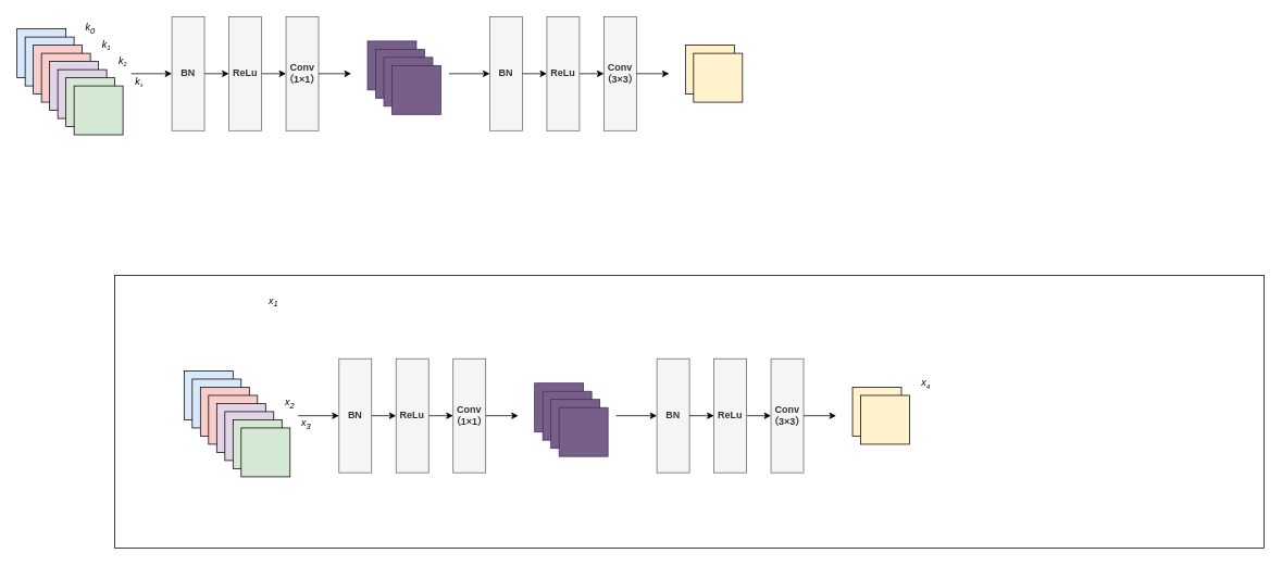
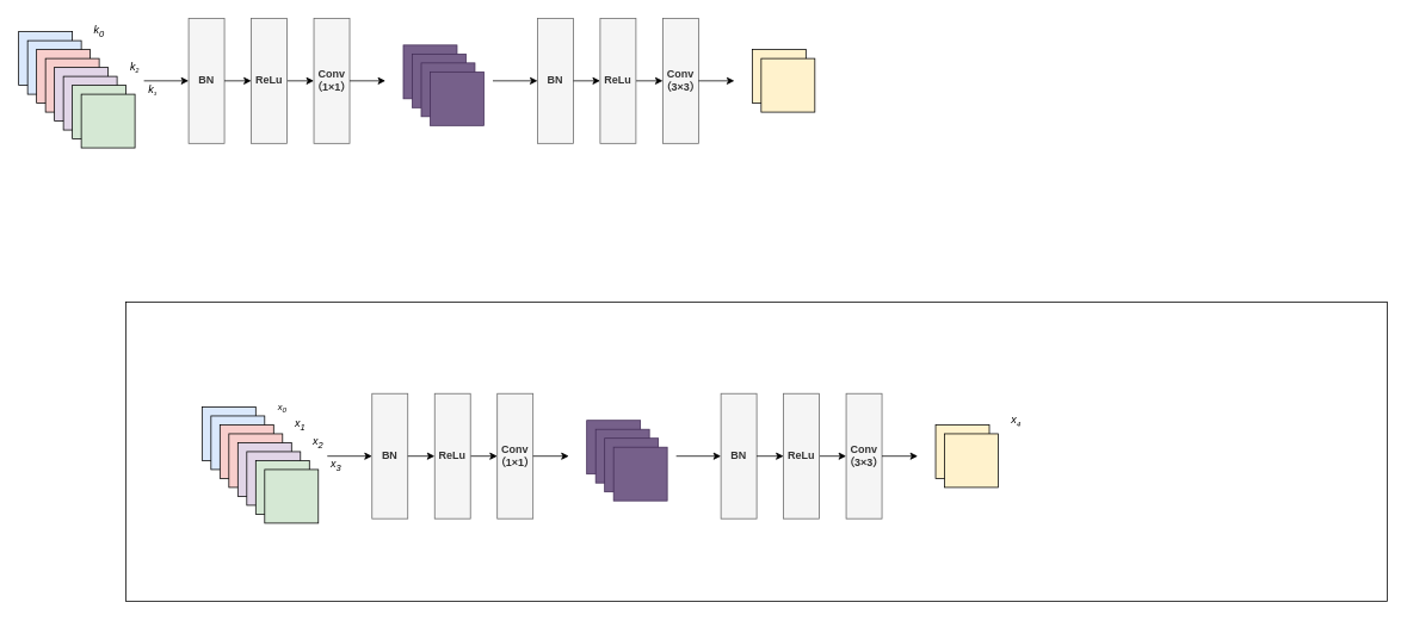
  <mxCell id="0" />
  <mxCell id="1" parent="0" />
  <mxCell id="2" value="" style="rounded=0;whiteSpace=wrap;html=1;fillColor=#dae8fc;" vertex="1" parent="1"><mxGeometry x="20" y="35" width="60" height="60" as="geometry" /></mxCell>
  <mxCell id="3" value="" style="rounded=0;whiteSpace=wrap;html=1;fillColor=#dae8fc;" vertex="1" parent="1"><mxGeometry x="30" y="45" width="60" height="60" as="geometry" /></mxCell>
  <mxCell id="4" value="" style="rounded=0;whiteSpace=wrap;html=1;fillColor=#f8cecc;" vertex="1" parent="1"><mxGeometry x="40" y="55" width="60" height="60" as="geometry" /></mxCell>
  <mxCell id="5" value="" style="rounded=0;whiteSpace=wrap;html=1;fillColor=#f8cecc;" vertex="1" parent="1"><mxGeometry x="50" y="65" width="60" height="60" as="geometry" /></mxCell>
  <mxCell id="6" value="" style="rounded=0;whiteSpace=wrap;html=1;fillColor=#e1d5e7;" vertex="1" parent="1"><mxGeometry x="60" y="75" width="60" height="60" as="geometry" /></mxCell>
  <mxCell id="7" value="" style="rounded=0;whiteSpace=wrap;html=1;fillColor=#e1d5e7;" vertex="1" parent="1"><mxGeometry x="70" y="85" width="60" height="60" as="geometry" /></mxCell>
  <mxCell id="8" value="" style="rounded=0;whiteSpace=wrap;html=1;fillColor=#d5e8d4;" vertex="1" parent="1"><mxGeometry x="80" y="95" width="60" height="60" as="geometry" /></mxCell>
  <mxCell id="9" value="" style="rounded=0;whiteSpace=wrap;html=1;fillColor=#d5e8d4;" vertex="1" parent="1"><mxGeometry x="90" y="105" width="60" height="60" as="geometry" /></mxCell>
  <mxCell id="10" value="&lt;b&gt;BN&lt;/b&gt;" style="rounded=0;whiteSpace=wrap;html=1;arcSize=8;fillColor=#f5f5f5;strokeColor=#666666;fontColor=#333333;" vertex="1" parent="1"><mxGeometry x="210" y="20" width="40" height="140" as="geometry" /></mxCell>
  <mxCell id="11" value="" style="endArrow=classic;html=1;strokeWidth=1;" edge="1" parent="1"><mxGeometry width="50" height="50" relative="1" as="geometry"><mxPoint x="160" y="90" as="sourcePoint" /><mxPoint x="210" y="90" as="targetPoint" /></mxGeometry></mxCell>
  <mxCell id="12" value="" style="endArrow=classic;html=1;strokeWidth=1;exitX=1;exitY=0.5;exitDx=0;exitDy=0;entryX=0;entryY=0.5;entryDx=0;entryDy=0;" edge="1" parent="1" source="10" target="14"><mxGeometry width="50" height="50" relative="1" as="geometry"><mxPoint x="260" y="89" as="sourcePoint" /><mxPoint x="300" y="89" as="targetPoint" /></mxGeometry></mxCell>
  <mxCell id="13" value="" style="endArrow=classic;html=1;strokeWidth=1;entryX=0;entryY=0.5;entryDx=0;entryDy=0;exitX=1;exitY=0.5;exitDx=0;exitDy=0;" edge="1" parent="1" source="14" target="15"><mxGeometry width="50" height="50" relative="1" as="geometry"><mxPoint x="360" y="90" as="sourcePoint" /><mxPoint x="430" y="90" as="targetPoint" /></mxGeometry></mxCell>
  <mxCell id="14" value="&lt;b&gt;ReLu&lt;/b&gt;" style="rounded=0;whiteSpace=wrap;html=1;arcSize=8;fillColor=#f5f5f5;strokeColor=#666666;fontColor=#333333;" vertex="1" parent="1"><mxGeometry x="280" y="20" width="40" height="140" as="geometry" /></mxCell>
  <mxCell id="15" value="&lt;b&gt;Conv&lt;br&gt;（1×1）&lt;br&gt;&lt;/b&gt;" style="rounded=0;whiteSpace=wrap;html=1;arcSize=8;fillColor=#f5f5f5;strokeColor=#666666;fontColor=#333333;" vertex="1" parent="1"><mxGeometry x="350" y="20" width="40" height="140" as="geometry" /></mxCell>
  <mxCell id="16" value="" style="endArrow=classic;html=1;strokeColor=#000000;strokeWidth=1;exitX=1;exitY=0.5;exitDx=0;exitDy=0;" edge="1" parent="1" source="15"><mxGeometry width="50" height="50" relative="1" as="geometry"><mxPoint x="340" y="140" as="sourcePoint" /><mxPoint x="430" y="90" as="targetPoint" /></mxGeometry></mxCell>
  <mxCell id="17" value="&lt;i&gt;k&lt;sub&gt;0&lt;/sub&gt;&lt;/i&gt;" style="text;html=1;strokeColor=none;fillColor=none;align=center;verticalAlign=middle;whiteSpace=wrap;rounded=0;" vertex="1" parent="1"><mxGeometry x="90" y="25" width="40" height="20" as="geometry" /></mxCell>
- <mxCell id="18" value="&lt;i&gt;k&lt;span style=&quot;font-size: 10px&quot;&gt;&lt;sub&gt;1&lt;/sub&gt;&lt;/span&gt;&lt;/i&gt;" style="text;html=1;strokeColor=none;fillColor=none;align=center;verticalAlign=middle;whiteSpace=wrap;rounded=0;" vertex="1" parent="1"><mxGeometry x="110" y="45" width="40" height="20" as="geometry" /></mxCell>
  <mxCell id="19" value="&lt;i&gt;k&lt;span style=&quot;font-size: 8.333px&quot;&gt;&lt;sub&gt;2&lt;/sub&gt;&lt;/span&gt;&lt;/i&gt;" style="text;html=1;strokeColor=none;fillColor=none;align=center;verticalAlign=middle;whiteSpace=wrap;rounded=0;" vertex="1" parent="1"><mxGeometry x="130" y="65" width="40" height="20" as="geometry" /></mxCell>
  <mxCell id="20" value="&lt;i&gt;k&lt;span style=&quot;font-size: 6.944px&quot;&gt;&lt;sub&gt;3&lt;/sub&gt;&lt;/span&gt;&lt;/i&gt;" style="text;html=1;strokeColor=none;fillColor=none;align=center;verticalAlign=middle;whiteSpace=wrap;rounded=0;" vertex="1" parent="1"><mxGeometry x="150" y="90" width="40" height="20" as="geometry" /></mxCell>
  <mxCell id="21" value="" style="rounded=0;whiteSpace=wrap;html=1;fillColor=#76608a;strokeColor=#432D57;fontColor=#ffffff;" vertex="1" parent="1"><mxGeometry x="450" y="50" width="60" height="60" as="geometry" /></mxCell>
  <mxCell id="22" value="" style="rounded=0;whiteSpace=wrap;html=1;fillColor=#76608a;strokeColor=#432D57;fontColor=#ffffff;" vertex="1" parent="1"><mxGeometry x="460" y="60" width="60" height="60" as="geometry" /></mxCell>
  <mxCell id="23" value="" style="rounded=0;whiteSpace=wrap;html=1;fillColor=#76608a;strokeColor=#432D57;fontColor=#ffffff;" vertex="1" parent="1"><mxGeometry x="470" y="70" width="60" height="60" as="geometry" /></mxCell>
  <mxCell id="24" value="" style="rounded=0;whiteSpace=wrap;html=1;fillColor=#76608a;strokeColor=#432D57;fontColor=#ffffff;" vertex="1" parent="1"><mxGeometry x="480" y="80" width="60" height="60" as="geometry" /></mxCell>
  <mxCell id="25" value="&lt;b&gt;BN&lt;/b&gt;" style="rounded=0;whiteSpace=wrap;html=1;arcSize=8;fillColor=#f5f5f5;strokeColor=#666666;fontColor=#333333;" vertex="1" parent="1"><mxGeometry x="600" y="20" width="40" height="140" as="geometry" /></mxCell>
  <mxCell id="26" value="" style="endArrow=classic;html=1;strokeWidth=1;" edge="1" parent="1"><mxGeometry width="50" height="50" relative="1" as="geometry"><mxPoint x="550" y="90" as="sourcePoint" /><mxPoint x="600" y="90" as="targetPoint" /></mxGeometry></mxCell>
  <mxCell id="27" value="" style="endArrow=classic;html=1;strokeWidth=1;exitX=1;exitY=0.5;exitDx=0;exitDy=0;entryX=0;entryY=0.5;entryDx=0;entryDy=0;" edge="1" parent="1" source="25" target="29"><mxGeometry width="50" height="50" relative="1" as="geometry"><mxPoint x="650" y="89" as="sourcePoint" /><mxPoint x="690" y="89" as="targetPoint" /></mxGeometry></mxCell>
  <mxCell id="28" value="" style="endArrow=classic;html=1;strokeWidth=1;entryX=0;entryY=0.5;entryDx=0;entryDy=0;exitX=1;exitY=0.5;exitDx=0;exitDy=0;" edge="1" parent="1" source="29" target="30"><mxGeometry width="50" height="50" relative="1" as="geometry"><mxPoint x="750" y="90" as="sourcePoint" /><mxPoint x="820" y="90" as="targetPoint" /></mxGeometry></mxCell>
  <mxCell id="29" value="&lt;b&gt;ReLu&lt;/b&gt;" style="rounded=0;whiteSpace=wrap;html=1;arcSize=8;fillColor=#f5f5f5;strokeColor=#666666;fontColor=#333333;" vertex="1" parent="1"><mxGeometry x="670" y="20" width="40" height="140" as="geometry" /></mxCell>
  <mxCell id="30" value="&lt;b&gt;Conv&lt;br&gt;（3×3）&lt;br&gt;&lt;/b&gt;" style="rounded=0;whiteSpace=wrap;html=1;arcSize=8;fillColor=#f5f5f5;strokeColor=#666666;fontColor=#333333;" vertex="1" parent="1"><mxGeometry x="740" y="20" width="40" height="140" as="geometry" /></mxCell>
  <mxCell id="31" value="" style="endArrow=classic;html=1;strokeColor=#000000;strokeWidth=1;exitX=1;exitY=0.5;exitDx=0;exitDy=0;" edge="1" parent="1" source="30"><mxGeometry width="50" height="50" relative="1" as="geometry"><mxPoint x="730" y="140" as="sourcePoint" /><mxPoint x="820" y="90" as="targetPoint" /></mxGeometry></mxCell>
  <mxCell id="32" value="" style="rounded=0;whiteSpace=wrap;html=1;fillColor=#fff2cc;" vertex="1" parent="1"><mxGeometry x="840" y="55" width="60" height="60" as="geometry" /></mxCell>
  <mxCell id="33" value="" style="rounded=0;whiteSpace=wrap;html=1;fillColor=#fff2cc;" vertex="1" parent="1"><mxGeometry x="850" y="65" width="60" height="60" as="geometry" /></mxCell>
  <mxCell id="34" value="" style="rounded=0;whiteSpace=wrap;html=1;strokeColor=#000000;" vertex="1" parent="1"><mxGeometry x="140" y="337.5" width="1410" height="335" as="geometry" /></mxCell>
  <mxCell id="35" value="" style="rounded=0;whiteSpace=wrap;html=1;fillColor=#dae8fc;" vertex="1" parent="1"><mxGeometry x="225" y="455" width="60" height="60" as="geometry" /></mxCell>
  <mxCell id="36" value="" style="rounded=0;whiteSpace=wrap;html=1;fillColor=#dae8fc;" vertex="1" parent="1"><mxGeometry x="235" y="465" width="60" height="60" as="geometry" /></mxCell>
  <mxCell id="37" value="" style="rounded=0;whiteSpace=wrap;html=1;fillColor=#f8cecc;" vertex="1" parent="1"><mxGeometry x="245" y="475" width="60" height="60" as="geometry" /></mxCell>
  <mxCell id="38" value="" style="rounded=0;whiteSpace=wrap;html=1;fillColor=#f8cecc;" vertex="1" parent="1"><mxGeometry x="255" y="485" width="60" height="60" as="geometry" /></mxCell>
  <mxCell id="39" value="" style="rounded=0;whiteSpace=wrap;html=1;fillColor=#e1d5e7;" vertex="1" parent="1"><mxGeometry x="265" y="495" width="60" height="60" as="geometry" /></mxCell>
  <mxCell id="40" value="" style="rounded=0;whiteSpace=wrap;html=1;fillColor=#e1d5e7;" vertex="1" parent="1"><mxGeometry x="275" y="505" width="60" height="60" as="geometry" /></mxCell>
  <mxCell id="41" value="" style="rounded=0;whiteSpace=wrap;html=1;fillColor=#d5e8d4;" vertex="1" parent="1"><mxGeometry x="285" y="515" width="60" height="60" as="geometry" /></mxCell>
  <mxCell id="42" value="" style="rounded=0;whiteSpace=wrap;html=1;fillColor=#d5e8d4;" vertex="1" parent="1"><mxGeometry x="295" y="525" width="60" height="60" as="geometry" /></mxCell>
  <mxCell id="43" value="&lt;b&gt;BN&lt;/b&gt;" style="rounded=0;whiteSpace=wrap;html=1;arcSize=8;fillColor=#f5f5f5;strokeColor=#666666;fontColor=#333333;" vertex="1" parent="1"><mxGeometry x="415" y="440" width="40" height="140" as="geometry" /></mxCell>
  <mxCell id="44" value="" style="endArrow=classic;html=1;strokeWidth=1;" edge="1" parent="1"><mxGeometry width="50" height="50" relative="1" as="geometry"><mxPoint x="365" y="510" as="sourcePoint" /><mxPoint x="415" y="510" as="targetPoint" /></mxGeometry></mxCell>
  <mxCell id="45" value="" style="endArrow=classic;html=1;strokeWidth=1;exitX=1;exitY=0.5;exitDx=0;exitDy=0;entryX=0;entryY=0.5;entryDx=0;entryDy=0;" edge="1" parent="1" source="43" target="47"><mxGeometry width="50" height="50" relative="1" as="geometry"><mxPoint x="465" y="509" as="sourcePoint" /><mxPoint x="505" y="509" as="targetPoint" /></mxGeometry></mxCell>
  <mxCell id="46" value="" style="endArrow=classic;html=1;strokeWidth=1;entryX=0;entryY=0.5;entryDx=0;entryDy=0;exitX=1;exitY=0.5;exitDx=0;exitDy=0;" edge="1" parent="1" source="47" target="48"><mxGeometry width="50" height="50" relative="1" as="geometry"><mxPoint x="565" y="510" as="sourcePoint" /><mxPoint x="635" y="510" as="targetPoint" /></mxGeometry></mxCell>
  <mxCell id="47" value="&lt;b&gt;ReLu&lt;/b&gt;" style="rounded=0;whiteSpace=wrap;html=1;arcSize=8;fillColor=#f5f5f5;strokeColor=#666666;fontColor=#333333;" vertex="1" parent="1"><mxGeometry x="485" y="440" width="40" height="140" as="geometry" /></mxCell>
  <mxCell id="48" value="&lt;b&gt;Conv&lt;br&gt;（1×1）&lt;br&gt;&lt;/b&gt;" style="rounded=0;whiteSpace=wrap;html=1;arcSize=8;fillColor=#f5f5f5;strokeColor=#666666;fontColor=#333333;" vertex="1" parent="1"><mxGeometry x="555" y="440" width="40" height="140" as="geometry" /></mxCell>
  <mxCell id="49" value="" style="endArrow=classic;html=1;strokeColor=#000000;strokeWidth=1;exitX=1;exitY=0.5;exitDx=0;exitDy=0;" edge="1" parent="1" source="48"><mxGeometry width="50" height="50" relative="1" as="geometry"><mxPoint x="545" y="560" as="sourcePoint" /><mxPoint x="635" y="510" as="targetPoint" /></mxGeometry></mxCell>
- <mxCell id="51" value="&lt;i&gt;x&lt;sub&gt;1&lt;/sub&gt;&lt;/i&gt;" style="text;html=1;strokeColor=none;fillColor=none;align=center;verticalAlign=middle;whiteSpace=wrap;rounded=0;" vertex="1" parent="1"><mxGeometry x="315" y="360" width="40" height="20" as="geometry" /></mxCell>
+ <mxCell id="50" value="&lt;span style=&quot;font-size: 10px&quot;&gt;&lt;i&gt;x&lt;sub&gt;0&lt;/sub&gt;&lt;/i&gt;&lt;/span&gt;" style="text;html=1;strokeColor=none;fillColor=none;align=center;verticalAlign=middle;whiteSpace=wrap;rounded=0;" vertex="1" parent="1"><mxGeometry x="295" y="445" width="40" height="20" as="geometry" /></mxCell>
+ <mxCell id="51" value="&lt;i&gt;x&lt;sub&gt;1&lt;/sub&gt;&lt;/i&gt;" style="text;html=1;strokeColor=none;fillColor=none;align=center;verticalAlign=middle;whiteSpace=wrap;rounded=0;" vertex="1" parent="1"><mxGeometry x="315" y="465" width="40" height="20" as="geometry" /></mxCell>
  <mxCell id="52" value="&lt;i&gt;x&lt;sub&gt;2&lt;/sub&gt;&lt;/i&gt;" style="text;html=1;strokeColor=none;fillColor=none;align=center;verticalAlign=middle;whiteSpace=wrap;rounded=0;" vertex="1" parent="1"><mxGeometry x="335" y="485" width="40" height="20" as="geometry" /></mxCell>
  <mxCell id="53" value="&lt;i&gt;x&lt;sub&gt;3&lt;/sub&gt;&lt;/i&gt;" style="text;html=1;strokeColor=none;fillColor=none;align=center;verticalAlign=middle;whiteSpace=wrap;rounded=0;" vertex="1" parent="1"><mxGeometry x="355" y="510" width="40" height="20" as="geometry" /></mxCell>
  <mxCell id="54" value="" style="rounded=0;whiteSpace=wrap;html=1;fillColor=#76608a;strokeColor=#432D57;fontColor=#ffffff;" vertex="1" parent="1"><mxGeometry x="655" y="470" width="60" height="60" as="geometry" /></mxCell>
  <mxCell id="55" value="" style="rounded=0;whiteSpace=wrap;html=1;fillColor=#76608a;strokeColor=#432D57;fontColor=#ffffff;" vertex="1" parent="1"><mxGeometry x="665" y="480" width="60" height="60" as="geometry" /></mxCell>
  <mxCell id="56" value="" style="rounded=0;whiteSpace=wrap;html=1;fillColor=#76608a;strokeColor=#432D57;fontColor=#ffffff;" vertex="1" parent="1"><mxGeometry x="675" y="490" width="60" height="60" as="geometry" /></mxCell>
  <mxCell id="57" value="" style="rounded=0;whiteSpace=wrap;html=1;fillColor=#76608a;strokeColor=#432D57;fontColor=#ffffff;" vertex="1" parent="1"><mxGeometry x="685" y="500" width="60" height="60" as="geometry" /></mxCell>
  <mxCell id="58" value="&lt;b&gt;BN&lt;/b&gt;" style="rounded=0;whiteSpace=wrap;html=1;arcSize=8;fillColor=#f5f5f5;strokeColor=#666666;fontColor=#333333;" vertex="1" parent="1"><mxGeometry x="805" y="440" width="40" height="140" as="geometry" /></mxCell>
  <mxCell id="59" value="" style="endArrow=classic;html=1;strokeWidth=1;" edge="1" parent="1"><mxGeometry width="50" height="50" relative="1" as="geometry"><mxPoint x="755" y="510" as="sourcePoint" /><mxPoint x="805" y="510" as="targetPoint" /></mxGeometry></mxCell>
  <mxCell id="60" value="" style="endArrow=classic;html=1;strokeWidth=1;exitX=1;exitY=0.5;exitDx=0;exitDy=0;entryX=0;entryY=0.5;entryDx=0;entryDy=0;" edge="1" parent="1" source="58" target="62"><mxGeometry width="50" height="50" relative="1" as="geometry"><mxPoint x="855" y="509" as="sourcePoint" /><mxPoint x="895" y="509" as="targetPoint" /></mxGeometry></mxCell>
  <mxCell id="61" value="" style="endArrow=classic;html=1;strokeWidth=1;entryX=0;entryY=0.5;entryDx=0;entryDy=0;exitX=1;exitY=0.5;exitDx=0;exitDy=0;" edge="1" parent="1" source="62" target="63"><mxGeometry width="50" height="50" relative="1" as="geometry"><mxPoint x="955" y="510" as="sourcePoint" /><mxPoint x="1025" y="510" as="targetPoint" /></mxGeometry></mxCell>
  <mxCell id="62" value="&lt;b&gt;ReLu&lt;/b&gt;" style="rounded=0;whiteSpace=wrap;html=1;arcSize=8;fillColor=#f5f5f5;strokeColor=#666666;fontColor=#333333;" vertex="1" parent="1"><mxGeometry x="875" y="440" width="40" height="140" as="geometry" /></mxCell>
  <mxCell id="63" value="&lt;b&gt;Conv&lt;br&gt;（3×3）&lt;br&gt;&lt;/b&gt;" style="rounded=0;whiteSpace=wrap;html=1;arcSize=8;fillColor=#f5f5f5;strokeColor=#666666;fontColor=#333333;" vertex="1" parent="1"><mxGeometry x="945" y="440" width="40" height="140" as="geometry" /></mxCell>
  <mxCell id="64" value="" style="endArrow=classic;html=1;strokeColor=#000000;strokeWidth=1;exitX=1;exitY=0.5;exitDx=0;exitDy=0;" edge="1" parent="1" source="63"><mxGeometry width="50" height="50" relative="1" as="geometry"><mxPoint x="935" y="560" as="sourcePoint" /><mxPoint x="1025" y="510" as="targetPoint" /></mxGeometry></mxCell>
  <mxCell id="65" value="" style="rounded=0;whiteSpace=wrap;html=1;fillColor=#fff2cc;" vertex="1" parent="1"><mxGeometry x="1045" y="475" width="60" height="60" as="geometry" /></mxCell>
  <mxCell id="66" value="" style="rounded=0;whiteSpace=wrap;html=1;fillColor=#fff2cc;" vertex="1" parent="1"><mxGeometry x="1055" y="485" width="60" height="60" as="geometry" /></mxCell>
  <mxCell id="67" value="&lt;i&gt;x&lt;span style=&quot;font-size: 10px&quot;&gt;&lt;sub&gt;4&lt;/sub&gt;&lt;/span&gt;&lt;/i&gt;" style="text;html=1;strokeColor=none;fillColor=none;align=center;verticalAlign=middle;whiteSpace=wrap;rounded=0;" vertex="1" parent="1"><mxGeometry x="1115" y="460" width="40" height="20" as="geometry" /></mxCell>
